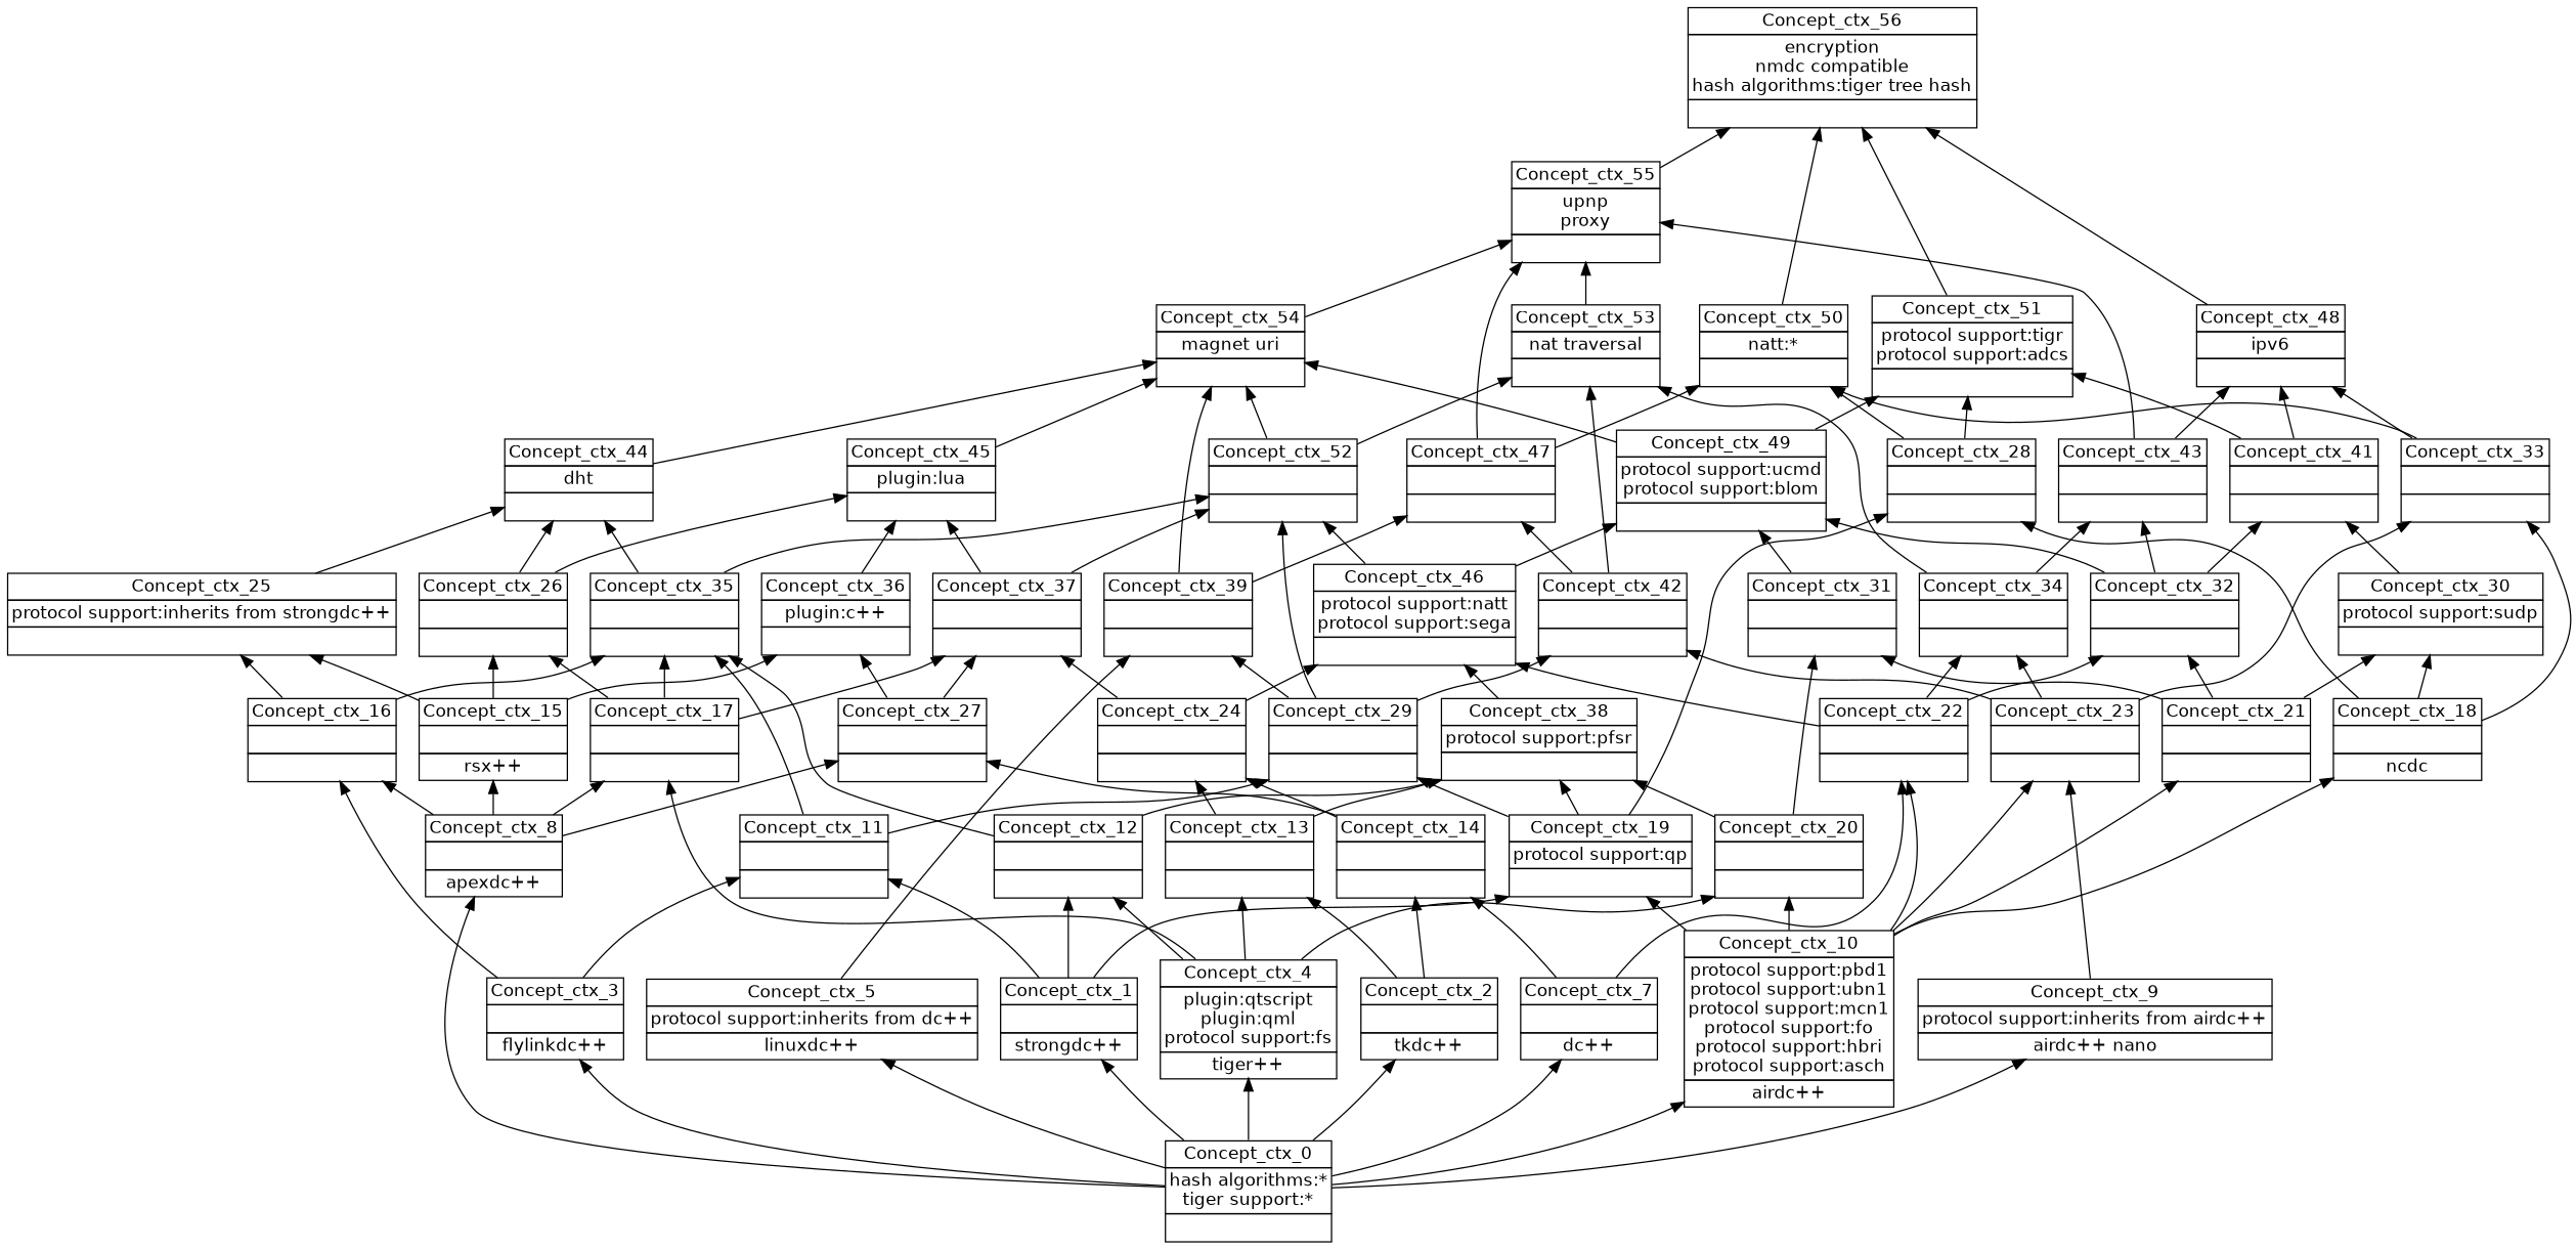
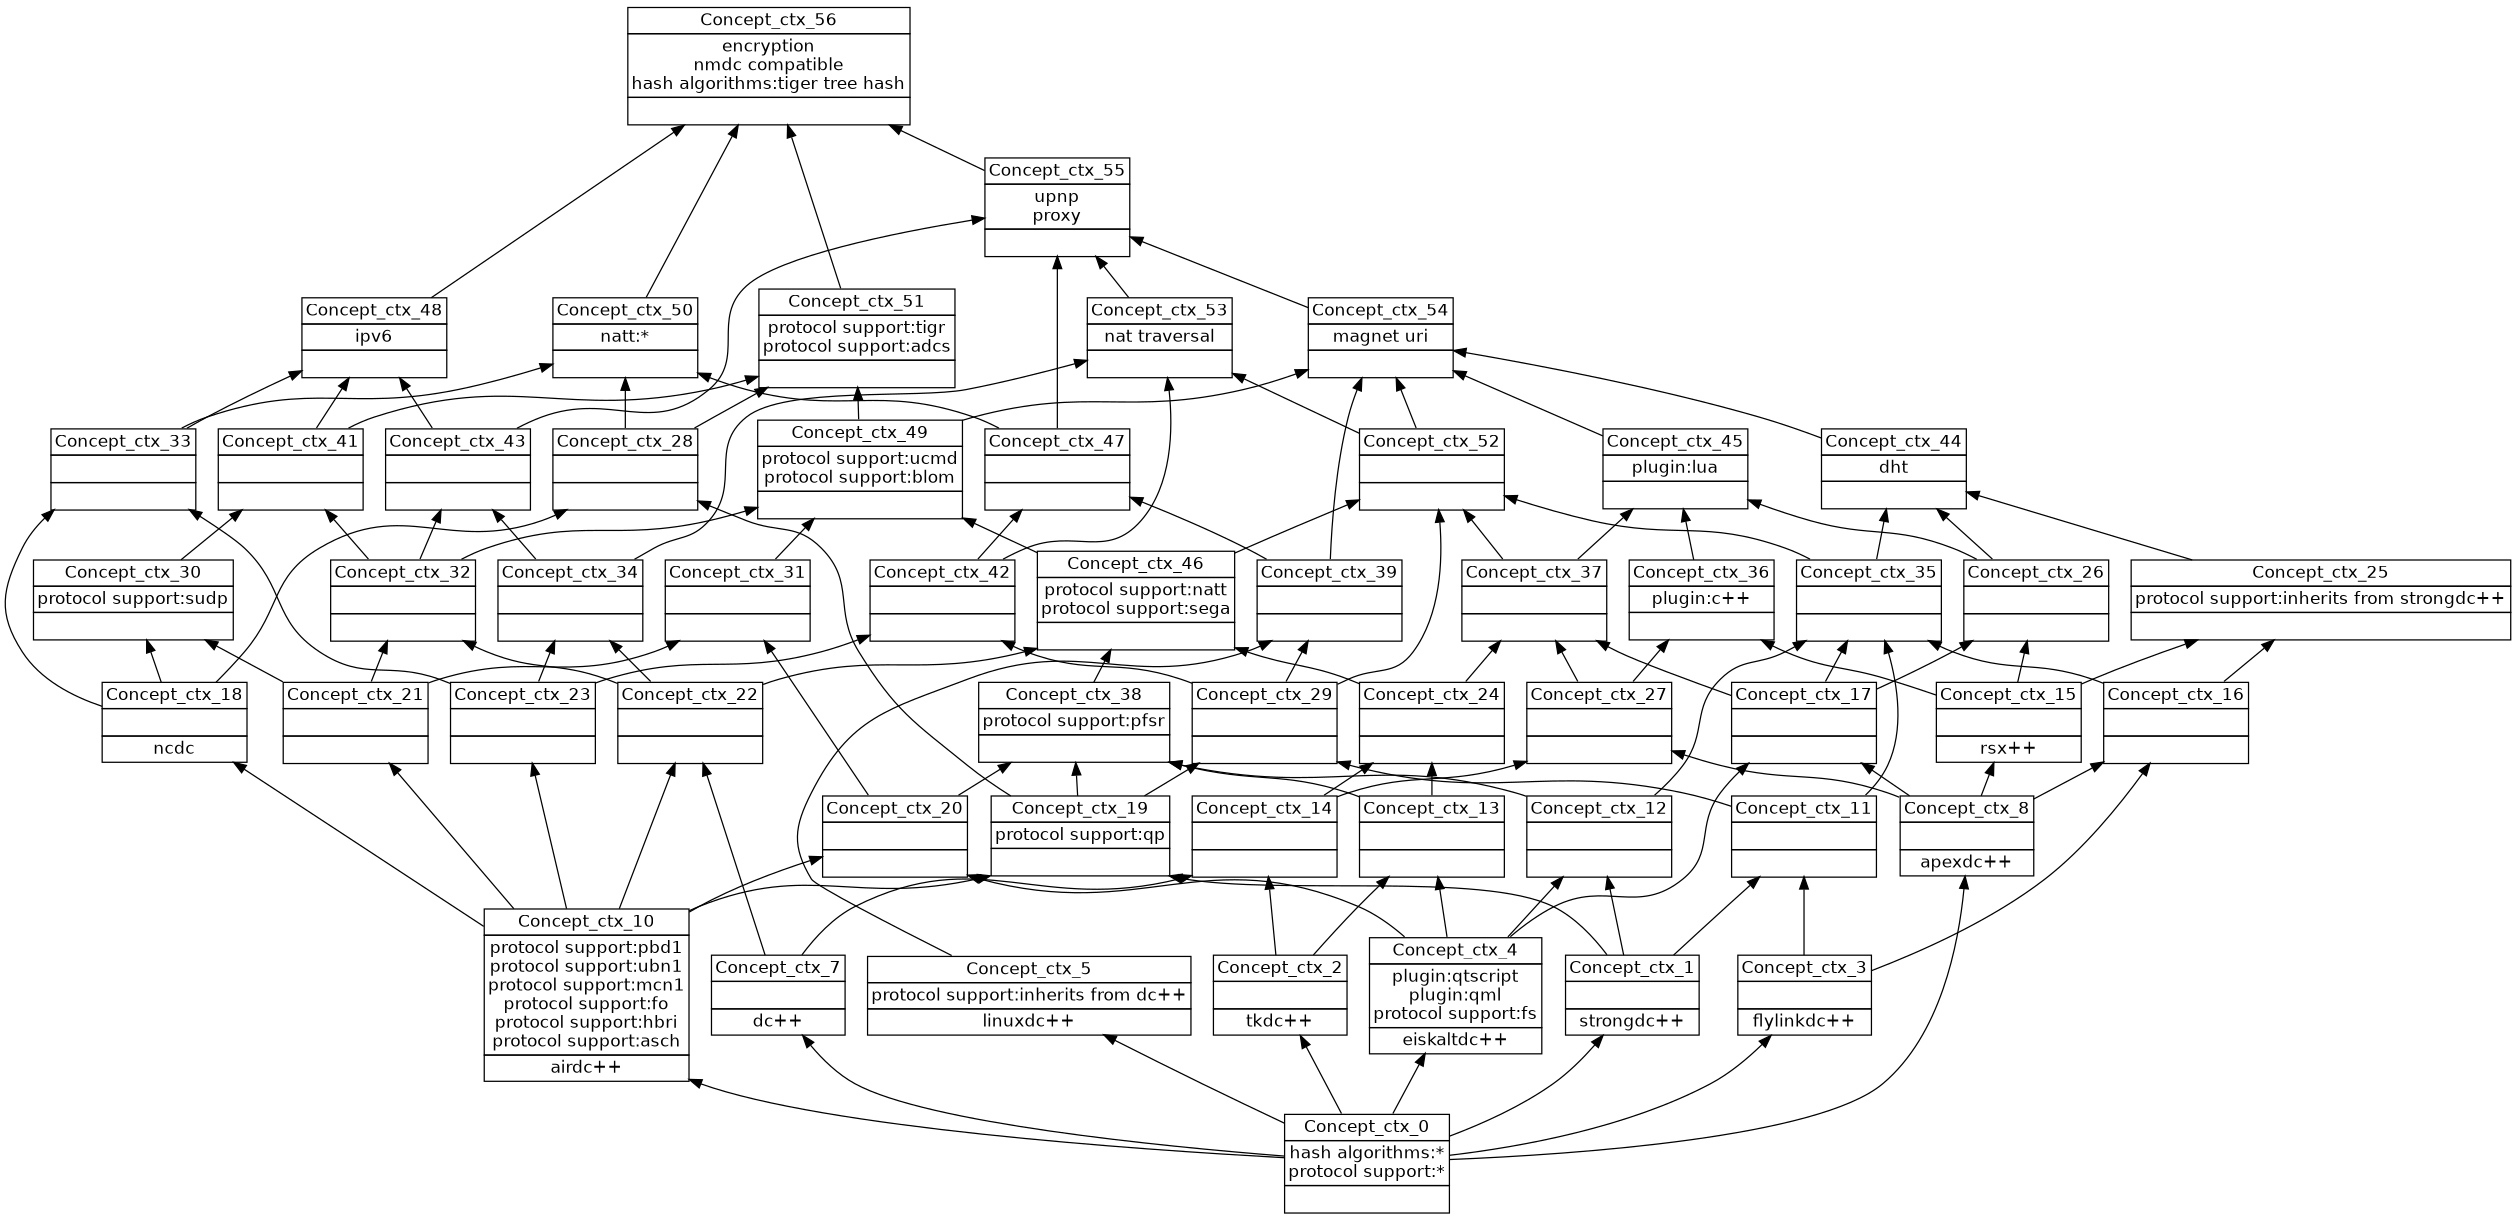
  digraph {
    nodesep=0.2
    rankdir=BT
    ranksep=0.3
    node [fontname="DejaVu Sans" margin="0.03,0.03" shape=none]
    edge [headport=p tailport=p]
    n1 [label=<<table border="0" cellborder="1" cellspacing="0" port="p"><tr><td>Concept_ctx_56</td></tr><tr><td>encryption<br/>nmdc compatible<br/>hash algorithms:tiger tree hash<br/></td></tr><tr><td><br/></td></tr></table>>]
    n2 [label=<<table border="0" cellborder="1" cellspacing="0" port="p"><tr><td>Concept_ctx_54</td></tr><tr><td>magnet uri<br/></td></tr><tr><td><br/></td></tr></table>>]
    n3 [label=<<table border="0" cellborder="1" cellspacing="0" port="p"><tr><td>Concept_ctx_55</td></tr><tr><td>upnp<br/>proxy<br/></td></tr><tr><td><br/></td></tr></table>>]
    n4 [label=<<table border="0" cellborder="1" cellspacing="0" port="p"><tr><td>Concept_ctx_52</td></tr><tr><td><br/></td></tr><tr><td><br/></td></tr></table>>]
    n5 [label=<<table border="0" cellborder="1" cellspacing="0" port="p"><tr><td>Concept_ctx_53</td></tr><tr><td>nat traversal<br/></td></tr><tr><td><br/></td></tr></table>>]
    n6 [label=<<table border="0" cellborder="1" cellspacing="0" port="p"><tr><td>Concept_ctx_35</td></tr><tr><td><br/></td></tr><tr><td><br/></td></tr></table>>]
    n7 [label=<<table border="0" cellborder="1" cellspacing="0" port="p"><tr><td>Concept_ctx_44</td></tr><tr><td>dht<br/></td></tr><tr><td><br/></td></tr></table>>]
-   n8 [label=<<table border="0" cellborder="1" cellspacing="0" port="p"><tr><td>Concept_ctx_0</td></tr><tr><td>hash algorithms:*<br/>tiger support:*<br/></td></tr><tr><td><br/></td></tr></table>>]
+   n8 [label=<<table border="0" cellborder="1" cellspacing="0" port="p"><tr><td>Concept_ctx_0</td></tr><tr><td>hash algorithms:*<br/>protocol support:*<br/></td></tr><tr><td><br/></td></tr></table>>]
    n9 [label=<<table border="0" cellborder="1" cellspacing="0" port="p"><tr><td>Concept_ctx_10</td></tr><tr><td>protocol support:pbd1<br/>protocol support:ubn1<br/>protocol support:mcn1<br/>protocol support:fo<br/>protocol support:hbri<br/>protocol support:asch<br/></td></tr><tr><td>airdc++<br/></td></tr></table>>]
    n10 [label=<<table border="0" cellborder="1" cellspacing="0" port="p"><tr><td>Concept_ctx_7</td></tr><tr><td><br/></td></tr><tr><td>dc++<br/></td></tr></table>>]
    n11 [label=<<table border="0" cellborder="1" cellspacing="0" port="p"><tr><td>Concept_ctx_8</td></tr><tr><td><br/></td></tr><tr><td>apexdc++<br/></td></tr></table>>]
-   n12 [label=<<table border="0" cellborder="1" cellspacing="0" port="p"><tr><td>Concept_ctx_4</td></tr><tr><td>plugin:qtscript<br/>plugin:qml<br/>protocol support:fs<br/></td></tr><tr><td>tiger++<br/></td></tr></table>>]
+   n12 [label=<<table border="0" cellborder="1" cellspacing="0" port="p"><tr><td>Concept_ctx_4</td></tr><tr><td>plugin:qtscript<br/>plugin:qml<br/>protocol support:fs<br/></td></tr><tr><td>eiskaltdc++<br/></td></tr></table>>]
    n13 [label=<<table border="0" cellborder="1" cellspacing="0" port="p"><tr><td>Concept_ctx_1</td></tr><tr><td><br/></td></tr><tr><td>strongdc++<br/></td></tr></table>>]
    n14 [label=<<table border="0" cellborder="1" cellspacing="0" port="p"><tr><td>Concept_ctx_2</td></tr><tr><td><br/></td></tr><tr><td>tkdc++<br/></td></tr></table>>]
-   n15 [label=<<table border="0" cellborder="1" cellspacing="0" port="p"><tr><td>Concept_ctx_9</td></tr><tr><td>protocol support:inherits from airdc++<br/></td></tr><tr><td>airdc++ nano<br/></td></tr></table>>]
    n16 [label=<<table border="0" cellborder="1" cellspacing="0" port="p"><tr><td>Concept_ctx_3</td></tr><tr><td><br/></td></tr><tr><td>flylinkdc++<br/></td></tr></table>>]
    n17 [label=<<table border="0" cellborder="1" cellspacing="0" port="p"><tr><td>Concept_ctx_5</td></tr><tr><td>protocol support:inherits from dc++<br/></td></tr><tr><td>linuxdc++<br/></td></tr></table>>]
    n18 [label=<<table border="0" cellborder="1" cellspacing="0" port="p"><tr><td>Concept_ctx_22</td></tr><tr><td><br/></td></tr><tr><td><br/></td></tr></table>>]
    n19 [label=<<table border="0" cellborder="1" cellspacing="0" port="p"><tr><td>Concept_ctx_23</td></tr><tr><td><br/></td></tr><tr><td><br/></td></tr></table>>]
    n20 [label=<<table border="0" cellborder="1" cellspacing="0" port="p"><tr><td>Concept_ctx_19</td></tr><tr><td>protocol support:qp<br/></td></tr><tr><td><br/></td></tr></table>>]
    n21 [label=<<table border="0" cellborder="1" cellspacing="0" port="p"><tr><td>Concept_ctx_18</td></tr><tr><td><br/></td></tr><tr><td>ncdc<br/></td></tr></table>>]
    n22 [label=<<table border="0" cellborder="1" cellspacing="0" port="p"><tr><td>Concept_ctx_20</td></tr><tr><td><br/></td></tr><tr><td><br/></td></tr></table>>]
    n23 [label=<<table border="0" cellborder="1" cellspacing="0" port="p"><tr><td>Concept_ctx_21</td></tr><tr><td><br/></td></tr><tr><td><br/></td></tr></table>>]
    n24 [label=<<table border="0" cellborder="1" cellspacing="0" port="p"><tr><td>Concept_ctx_14</td></tr><tr><td><br/></td></tr><tr><td><br/></td></tr></table>>]
    n25 [label=<<table border="0" cellborder="1" cellspacing="0" port="p"><tr><td>Concept_ctx_27</td></tr><tr><td><br/></td></tr><tr><td><br/></td></tr></table>>]
    n26 [label=<<table border="0" cellborder="1" cellspacing="0" port="p"><tr><td>Concept_ctx_15</td></tr><tr><td><br/></td></tr><tr><td>rsx++<br/></td></tr></table>>]
    n27 [label=<<table border="0" cellborder="1" cellspacing="0" port="p"><tr><td>Concept_ctx_17</td></tr><tr><td><br/></td></tr><tr><td><br/></td></tr></table>>]
    n28 [label=<<table border="0" cellborder="1" cellspacing="0" port="p"><tr><td>Concept_ctx_16</td></tr><tr><td><br/></td></tr><tr><td><br/></td></tr></table>>]
    n29 [label=<<table border="0" cellborder="1" cellspacing="0" port="p"><tr><td>Concept_ctx_12</td></tr><tr><td><br/></td></tr><tr><td><br/></td></tr></table>>]
    n30 [label=<<table border="0" cellborder="1" cellspacing="0" port="p"><tr><td>Concept_ctx_13</td></tr><tr><td><br/></td></tr><tr><td><br/></td></tr></table>>]
    n31 [label=<<table border="0" cellborder="1" cellspacing="0" port="p"><tr><td>Concept_ctx_11</td></tr><tr><td><br/></td></tr><tr><td><br/></td></tr></table>>]
    n32 [label=<<table border="0" cellborder="1" cellspacing="0" port="p"><tr><td>Concept_ctx_39</td></tr><tr><td><br/></td></tr><tr><td><br/></td></tr></table>>]
    n33 [label=<<table border="0" cellborder="1" cellspacing="0" port="p"><tr><td>Concept_ctx_32</td></tr><tr><td><br/></td></tr><tr><td><br/></td></tr></table>>]
    n34 [label=<<table border="0" cellborder="1" cellspacing="0" port="p"><tr><td>Concept_ctx_34</td></tr><tr><td><br/></td></tr><tr><td><br/></td></tr></table>>]
    n35 [label=<<table border="0" cellborder="1" cellspacing="0" port="p"><tr><td>Concept_ctx_46</td></tr><tr><td>protocol support:natt<br/>protocol support:sega<br/></td></tr><tr><td><br/></td></tr></table>>]
    n36 [label=<<table border="0" cellborder="1" cellspacing="0" port="p"><tr><td>Concept_ctx_43</td></tr><tr><td><br/></td></tr><tr><td><br/></td></tr></table>>]
    n37 [label=<<table border="0" cellborder="1" cellspacing="0" port="p"><tr><td>Concept_ctx_49</td></tr><tr><td>protocol support:ucmd<br/>protocol support:blom<br/></td></tr><tr><td><br/></td></tr></table>>]
    n38 [label=<<table border="0" cellborder="1" cellspacing="0" port="p"><tr><td>Concept_ctx_41</td></tr><tr><td><br/></td></tr><tr><td><br/></td></tr></table>>]
    n39 [label=<<table border="0" cellborder="1" cellspacing="0" port="p"><tr><td>Concept_ctx_48</td></tr><tr><td>ipv6<br/></td></tr><tr><td><br/></td></tr></table>>]
    n40 [label=<<table border="0" cellborder="1" cellspacing="0" port="p"><tr><td>Concept_ctx_51</td></tr><tr><td>protocol support:tigr<br/>protocol support:adcs<br/></td></tr><tr><td><br/></td></tr></table>>]
    n41 [label=<<table border="0" cellborder="1" cellspacing="0" port="p"><tr><td>Concept_ctx_42</td></tr><tr><td><br/></td></tr><tr><td><br/></td></tr></table>>]
    n42 [label=<<table border="0" cellborder="1" cellspacing="0" port="p"><tr><td>Concept_ctx_33</td></tr><tr><td><br/></td></tr><tr><td><br/></td></tr></table>>]
    n43 [label=<<table border="0" cellborder="1" cellspacing="0" port="p"><tr><td>Concept_ctx_29</td></tr><tr><td><br/></td></tr><tr><td><br/></td></tr></table>>]
    n44 [label=<<table border="0" cellborder="1" cellspacing="0" port="p"><tr><td>Concept_ctx_28</td></tr><tr><td><br/></td></tr><tr><td><br/></td></tr></table>>]
    n45 [label=<<table border="0" cellborder="1" cellspacing="0" port="p"><tr><td>Concept_ctx_38</td></tr><tr><td>protocol support:pfsr<br/></td></tr><tr><td><br/></td></tr></table>>]
    n46 [label=<<table border="0" cellborder="1" cellspacing="0" port="p"><tr><td>Concept_ctx_30</td></tr><tr><td>protocol support:sudp<br/></td></tr><tr><td><br/></td></tr></table>>]
    n47 [label=<<table border="0" cellborder="1" cellspacing="0" port="p"><tr><td>Concept_ctx_31</td></tr><tr><td><br/></td></tr><tr><td><br/></td></tr></table>>]
    n48 [label=<<table border="0" cellborder="1" cellspacing="0" port="p"><tr><td>Concept_ctx_47</td></tr><tr><td><br/></td></tr><tr><td><br/></td></tr></table>>]
    n49 [label=<<table border="0" cellborder="1" cellspacing="0" port="p"><tr><td>Concept_ctx_50</td></tr><tr><td>natt:*<br/></td></tr><tr><td><br/></td></tr></table>>]
    n50 [label=<<table border="0" cellborder="1" cellspacing="0" port="p"><tr><td>Concept_ctx_24</td></tr><tr><td><br/></td></tr><tr><td><br/></td></tr></table>>]
    n51 [label=<<table border="0" cellborder="1" cellspacing="0" port="p"><tr><td>Concept_ctx_36</td></tr><tr><td>plugin:c++<br/></td></tr><tr><td><br/></td></tr></table>>]
    n52 [label=<<table border="0" cellborder="1" cellspacing="0" port="p"><tr><td>Concept_ctx_37</td></tr><tr><td><br/></td></tr><tr><td><br/></td></tr></table>>]
    n53 [label=<<table border="0" cellborder="1" cellspacing="0" port="p"><tr><td>Concept_ctx_26</td></tr><tr><td><br/></td></tr><tr><td><br/></td></tr></table>>]
    n54 [label=<<table border="0" cellborder="1" cellspacing="0" port="p"><tr><td>Concept_ctx_25</td></tr><tr><td>protocol support:inherits from strongdc++<br/></td></tr><tr><td><br/></td></tr></table>>]
    n55 [label=<<table border="0" cellborder="1" cellspacing="0" port="p"><tr><td>Concept_ctx_45</td></tr><tr><td>plugin:lua<br/></td></tr><tr><td><br/></td></tr></table>>]
    n2 -> n3
    n3 -> n1
    n4 -> n2
    n4 -> n5
    n5 -> n3
    n6 -> n4
    n6 -> n7
    n7 -> n2
    n8 -> n9
    n8 -> n10
    n8 -> n11
    n8 -> n12
    n8 -> n13
    n8 -> n14
-   n8 -> n15
    n8 -> n16
    n8 -> n17
    n9 -> n18
    n9 -> n19
    n9 -> n20
    n9 -> n21
    n9 -> n22
    n9 -> n23
    n10 -> n18
    n10 -> n24
    n11 -> n25
    n11 -> n26
    n11 -> n27
    n11 -> n28
    n12 -> n22
    n12 -> n27
    n12 -> n29
    n12 -> n30
    n13 -> n20
    n13 -> n29
    n13 -> n31
    n14 -> n24
    n14 -> n30
-   n15 -> n19
    n16 -> n28
    n16 -> n31
    n17 -> n32
    n18 -> n33
    n18 -> n34
    n18 -> n35
    n19 -> n34
    n19 -> n41
    n19 -> n42
    n20 -> n43
    n20 -> n44
    n20 -> n45
    n21 -> n42
    n21 -> n44
    n21 -> n46
    n22 -> n45
    n22 -> n47
    n23 -> n33
    n23 -> n46
    n23 -> n47
    n24 -> n25
    n24 -> n50
    n25 -> n51
    n25 -> n52
    n26 -> n51
    n26 -> n53
    n26 -> n54
    n27 -> n6
    n27 -> n52
    n27 -> n53
    n28 -> n6
    n28 -> n54
    n29 -> n6
    n29 -> n45
    n30 -> n45
    n30 -> n50
    n31 -> n6
    n31 -> n43
    n32 -> n2
    n32 -> n48
    n33 -> n36
    n33 -> n37
    n33 -> n38
    n34 -> n5
    n34 -> n36
    n35 -> n4
    n35 -> n37
    n36 -> n3
    n36 -> n39
    n37 -> n2
    n37 -> n40
    n38 -> n39
    n38 -> n40
    n39 -> n1
    n40 -> n1
    n41 -> n5
    n41 -> n48
    n42 -> n39
    n42 -> n49
    n43 -> n4
    n43 -> n32
    n43 -> n41
    n44 -> n40
    n44 -> n49
    n45 -> n35
    n46 -> n38
    n47 -> n37
    n48 -> n3
    n48 -> n49
    n49 -> n1
    n50 -> n35
    n50 -> n52
    n51 -> n55
    n52 -> n4
    n52 -> n55
    n53 -> n7
    n53 -> n55
    n54 -> n7
    n55 -> n2
  }
